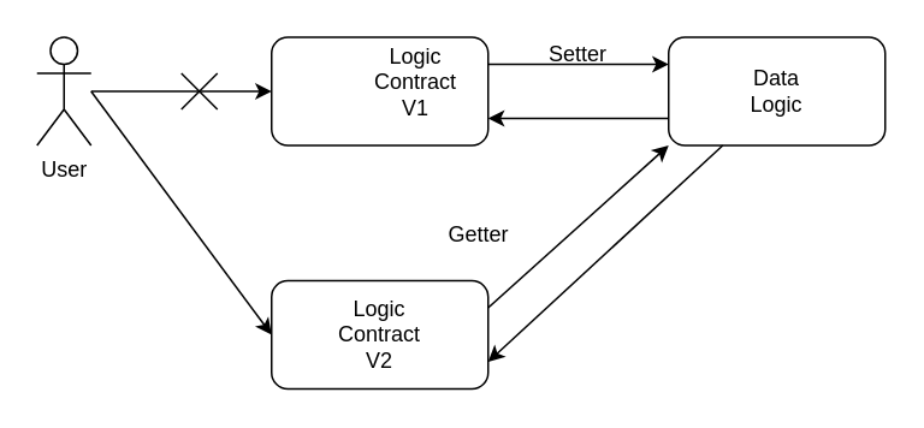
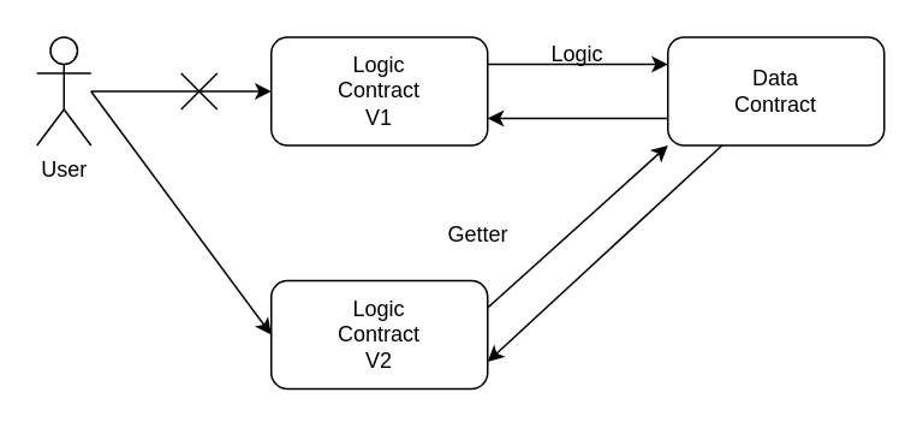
  <mxCell id="0" />
  <mxCell id="1" parent="0" />
  <mxCell id="2" value="" style="rounded=1;whiteSpace=wrap;html=1;" vertex="1" parent="1"><mxGeometry x="150" y="20" width="120" height="60" as="geometry" /></mxCell>
  <mxCell id="3" value="User" style="shape=umlActor;verticalLabelPosition=bottom;verticalAlign=top;html=1;outlineConnect=0;" vertex="1" parent="1"><mxGeometry x="20" y="20" width="30" height="60" as="geometry" /></mxCell>
  <mxCell id="4" value="" style="endArrow=classic;html=1;entryX=0;entryY=0.5;entryDx=0;entryDy=0;" edge="1" parent="1" source="3" target="2"><mxGeometry width="50" height="50" relative="1" as="geometry"><mxPoint x="400" y="80" as="sourcePoint" /><mxPoint x="450" y="30" as="targetPoint" /></mxGeometry></mxCell>
- <mxCell id="5" value="Logic Contract&lt;br&gt;V1" style="text;html=1;strokeColor=none;fillColor=none;align=center;verticalAlign=middle;whiteSpace=wrap;rounded=0;" vertex="1" parent="1"><mxGeometry x="210" y="35" width="40" height="20" as="geometry" /></mxCell>
+ <mxCell id="5" value="Logic Contract&lt;br&gt;V1" style="text;html=1;strokeColor=none;fillColor=none;align=center;verticalAlign=middle;whiteSpace=wrap;rounded=0;" vertex="1" parent="1"><mxGeometry x="190" y="40" width="40" height="20" as="geometry" /></mxCell>
  <mxCell id="6" value="" style="rounded=1;whiteSpace=wrap;html=1;" vertex="1" parent="1"><mxGeometry x="370" y="20" width="120" height="60" as="geometry" /></mxCell>
- <mxCell id="7" value="Data Logic" style="text;html=1;strokeColor=none;fillColor=none;align=center;verticalAlign=middle;whiteSpace=wrap;rounded=0;" vertex="1" parent="1"><mxGeometry x="410" y="40" width="40" height="20" as="geometry" /></mxCell>
+ <mxCell id="7" value="Data Contract" style="text;html=1;strokeColor=none;fillColor=none;align=center;verticalAlign=middle;whiteSpace=wrap;rounded=0;" vertex="1" parent="1"><mxGeometry x="410" y="40" width="40" height="20" as="geometry" /></mxCell>
  <mxCell id="8" value="" style="endArrow=classic;html=1;exitX=1;exitY=0.25;exitDx=0;exitDy=0;entryX=0;entryY=0.25;entryDx=0;entryDy=0;" edge="1" parent="1" source="2" target="6"><mxGeometry width="50" height="50" relative="1" as="geometry"><mxPoint x="400" y="60" as="sourcePoint" /><mxPoint x="450" y="10" as="targetPoint" /><Array as="points" /></mxGeometry></mxCell>
  <mxCell id="9" value="" style="endArrow=classic;html=1;exitX=0;exitY=0.75;exitDx=0;exitDy=0;entryX=1;entryY=0.75;entryDx=0;entryDy=0;" edge="1" parent="1" source="6" target="2"><mxGeometry width="50" height="50" relative="1" as="geometry"><mxPoint x="400" y="60" as="sourcePoint" /><mxPoint x="450" y="10" as="targetPoint" /></mxGeometry></mxCell>
  <mxCell id="10" value="" style="rounded=1;whiteSpace=wrap;html=1;" vertex="1" parent="1"><mxGeometry x="150" y="155" width="120" height="60" as="geometry" /></mxCell>
  <mxCell id="11" value="Logic&lt;br&gt;Contract&lt;br&gt;V2" style="text;html=1;strokeColor=none;fillColor=none;align=center;verticalAlign=middle;whiteSpace=wrap;rounded=0;" vertex="1" parent="1"><mxGeometry x="190" y="175" width="40" height="20" as="geometry" /></mxCell>
  <mxCell id="12" value="" style="endArrow=classic;html=1;exitX=1;exitY=0.25;exitDx=0;exitDy=0;" edge="1" parent="1" source="10"><mxGeometry width="50" height="50" relative="1" as="geometry"><mxPoint x="400" y="60" as="sourcePoint" /><mxPoint x="370" y="80" as="targetPoint" /></mxGeometry></mxCell>
  <mxCell id="13" value="" style="endArrow=classic;html=1;exitX=0.25;exitY=1;exitDx=0;exitDy=0;entryX=1;entryY=0.75;entryDx=0;entryDy=0;" edge="1" parent="1" source="6" target="10"><mxGeometry width="50" height="50" relative="1" as="geometry"><mxPoint x="400" y="60" as="sourcePoint" /><mxPoint x="450" y="10" as="targetPoint" /></mxGeometry></mxCell>
- <mxCell id="14" value="Setter" style="text;html=1;strokeColor=none;fillColor=none;align=center;verticalAlign=middle;whiteSpace=wrap;rounded=0;" vertex="1" parent="1"><mxGeometry x="300" y="20" width="40" height="20" as="geometry" /></mxCell>
+ <mxCell id="14" value="Logic" style="text;html=1;strokeColor=none;fillColor=none;align=center;verticalAlign=middle;whiteSpace=wrap;rounded=0;" vertex="1" parent="1"><mxGeometry x="300" y="20" width="40" height="20" as="geometry" /></mxCell>
  <mxCell id="15" value="Getter" style="text;html=1;strokeColor=none;fillColor=none;align=center;verticalAlign=middle;whiteSpace=wrap;rounded=0;" vertex="1" parent="1"><mxGeometry x="245" y="120" width="40" height="20" as="geometry" /></mxCell>
  <mxCell id="16" value="" style="shape=umlDestroy;" vertex="1" parent="1"><mxGeometry x="100" y="40" width="20" height="20" as="geometry" /></mxCell>
  <mxCell id="17" value="" style="endArrow=classic;html=1;entryX=0;entryY=0.5;entryDx=0;entryDy=0;" edge="1" parent="1" target="10"><mxGeometry width="50" height="50" relative="1" as="geometry"><mxPoint x="50" y="50" as="sourcePoint" /><mxPoint x="160" y="60" as="targetPoint" /></mxGeometry></mxCell>
